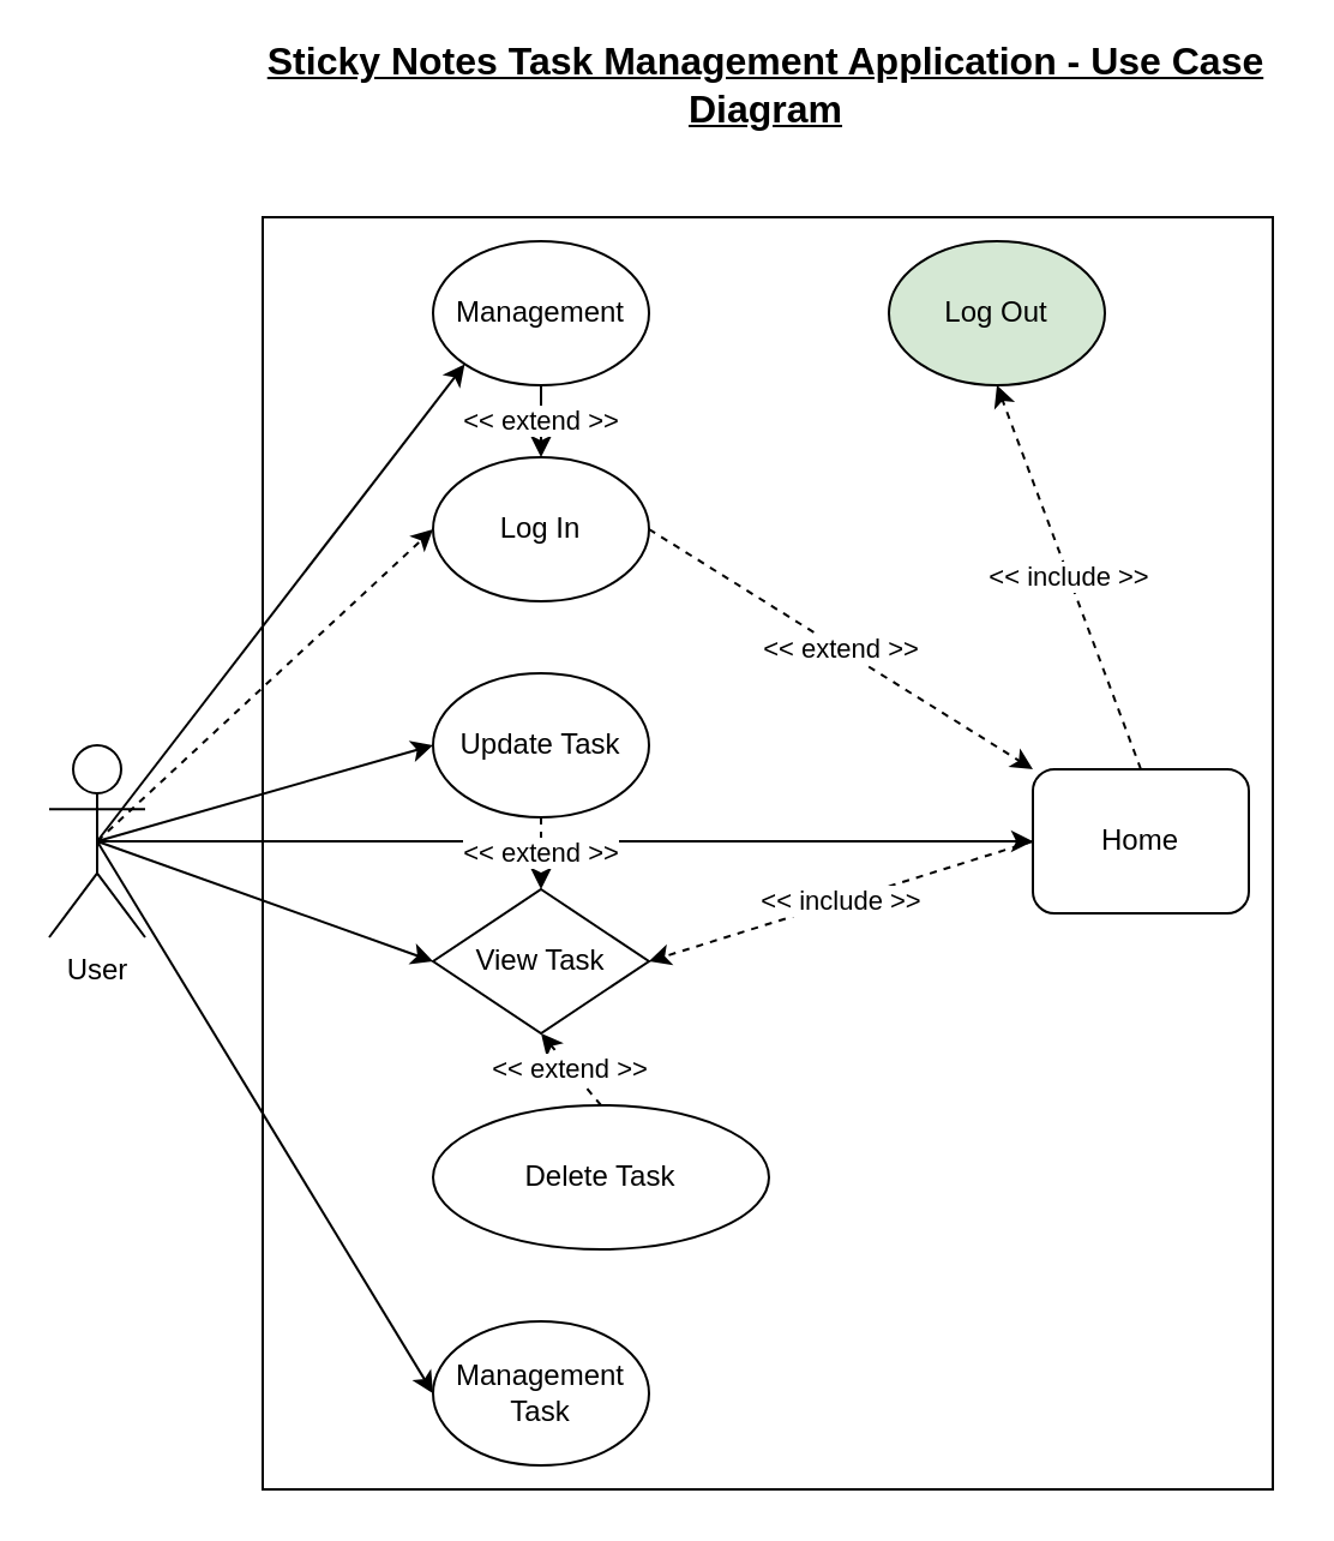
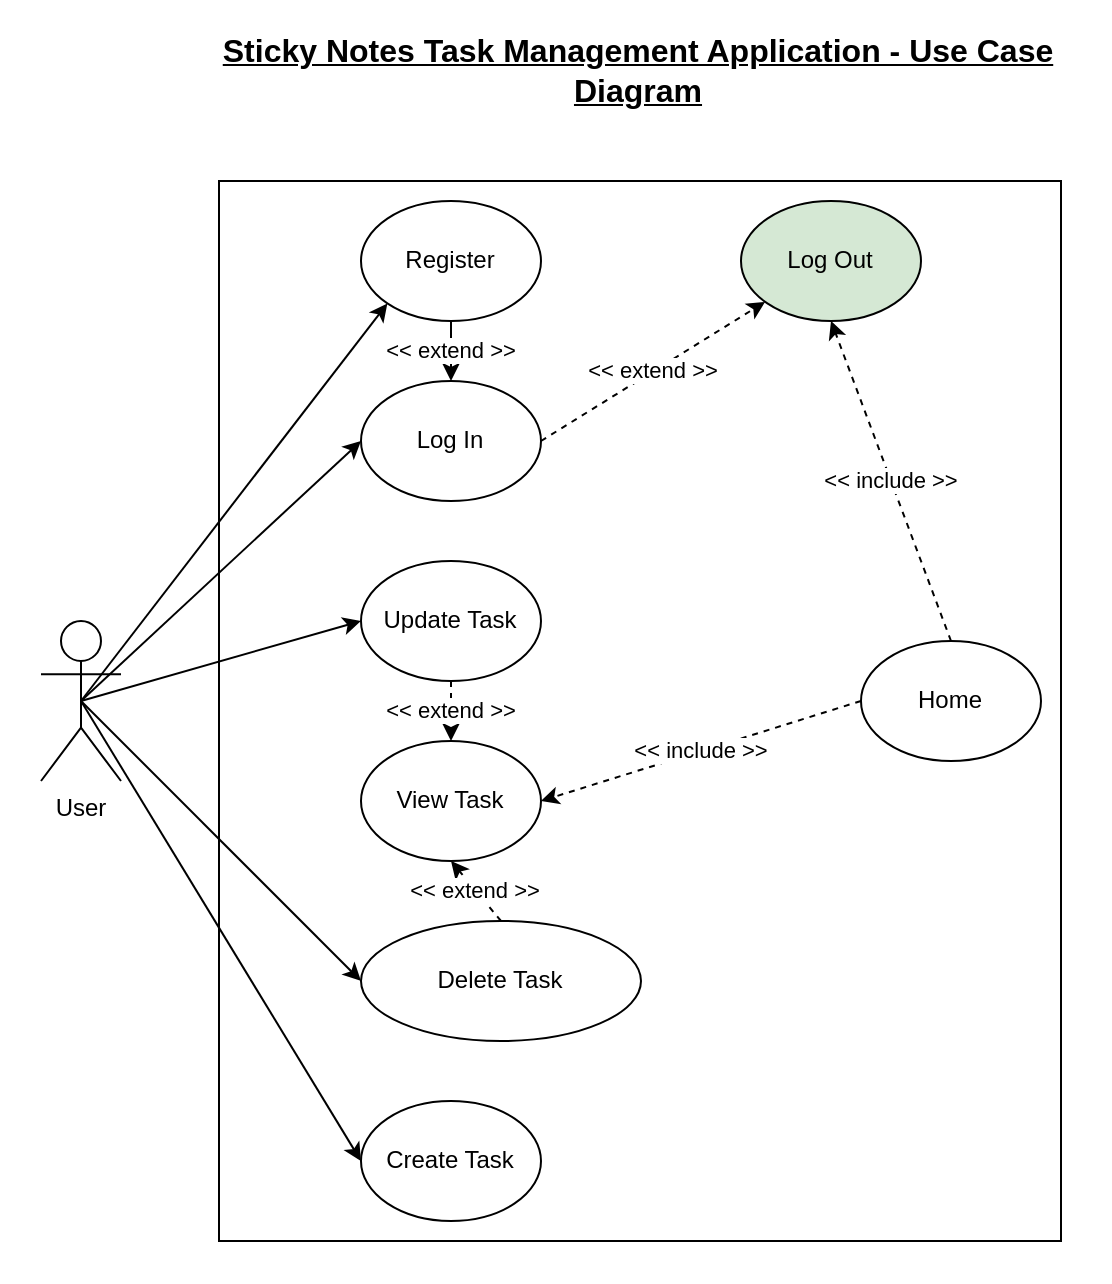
  <mxCell id="0" />
  <mxCell id="1" parent="0" />
  <mxCell id="2" value="" style="rounded=0;whiteSpace=wrap;html=1;fillColor=none;" parent="1" vertex="1"><mxGeometry x="109" y="90" width="421" height="530" as="geometry" /></mxCell>
- <mxCell id="3" value="Management Task" style="ellipse;whiteSpace=wrap;html=1;" parent="1" vertex="1"><mxGeometry x="180" y="550" width="90" height="60" as="geometry" /></mxCell>
+ <mxCell id="3" value="Create Task" style="ellipse;whiteSpace=wrap;html=1;" parent="1" vertex="1"><mxGeometry x="180" y="550" width="90" height="60" as="geometry" /></mxCell>
  <mxCell id="4" value="&amp;lt;&amp;lt; extend &amp;gt;&amp;gt;" style="edgeStyle=none;rounded=0;orthogonalLoop=1;jettySize=auto;html=1;exitX=0.5;exitY=0;exitDx=0;exitDy=0;entryX=0.5;entryY=1;entryDx=0;entryDy=0;dashed=1;" parent="1" source="5" target="6" edge="1"><mxGeometry relative="1" as="geometry" /></mxCell>
  <mxCell id="5" value="Delete Task" style="ellipse;whiteSpace=wrap;html=1;" parent="1" vertex="1"><mxGeometry x="180" y="460" width="140" height="60" as="geometry" /></mxCell>
- <mxCell id="6" value="View Task" style="rhombus;whiteSpace=wrap;html=1;" parent="1" vertex="1"><mxGeometry x="180" y="370" width="90" height="60" as="geometry" /></mxCell>
- <mxCell id="7" style="rounded=0;orthogonalLoop=1;jettySize=auto;html=1;exitX=0.5;exitY=0.5;exitDx=0;exitDy=0;exitPerimeter=0;entryX=0;entryY=0.5;entryDx=0;entryDy=0;dashed=1;" parent="1" source="8" target="11" edge="1"><mxGeometry relative="1" as="geometry" /></mxCell>
+ <mxCell id="6" value="View Task" style="ellipse;whiteSpace=wrap;html=1;" parent="1" vertex="1"><mxGeometry x="180" y="370" width="90" height="60" as="geometry" /></mxCell>
+ <mxCell id="7" style="rounded=0;orthogonalLoop=1;jettySize=auto;html=1;exitX=0.5;exitY=0.5;exitDx=0;exitDy=0;exitPerimeter=0;entryX=0;entryY=0.5;entryDx=0;entryDy=0;" parent="1" source="8" target="11" edge="1"><mxGeometry relative="1" as="geometry" /></mxCell>
  <mxCell id="8" value="User" style="shape=umlActor;verticalLabelPosition=bottom;verticalAlign=top;html=1;outlineConnect=0;" parent="1" vertex="1"><mxGeometry x="20" y="310" width="40" height="80" as="geometry" /></mxCell>
  <mxCell id="9" style="edgeStyle=orthogonalEdgeStyle;rounded=0;orthogonalLoop=1;jettySize=auto;html=1;exitX=0.5;exitY=1;exitDx=0;exitDy=0;" parent="1" source="2" target="2" edge="1"><mxGeometry relative="1" as="geometry" /></mxCell>
- <mxCell id="10" value="&amp;lt;&amp;lt; extend &amp;gt;&amp;gt;" style="edgeStyle=none;rounded=0;orthogonalLoop=1;jettySize=auto;html=1;exitX=1;exitY=0.5;exitDx=0;exitDy=0;entryX=0;entryY=0;entryDx=0;entryDy=0;dashed=1;" parent="1" source="11" target="12" edge="1"><mxGeometry relative="1" as="geometry" /></mxCell>
+ <mxCell id="10" value="&amp;lt;&amp;lt; extend &amp;gt;&amp;gt;" style="edgeStyle=none;rounded=0;orthogonalLoop=1;jettySize=auto;html=1;exitX=1;exitY=0.5;exitDx=0;exitDy=0;dashed=1;" parent="1" source="11" target="16" edge="1"><mxGeometry relative="1" as="geometry" /></mxCell>
  <mxCell id="11" value="Log In" style="ellipse;whiteSpace=wrap;html=1;" parent="1" vertex="1"><mxGeometry x="180" y="190" width="90" height="60" as="geometry" /></mxCell>
- <mxCell id="12" value="Home" style="whiteSpace=wrap;html=1;rounded=1;" parent="1" vertex="1"><mxGeometry x="430" y="320" width="90" height="60" as="geometry" /></mxCell>
+ <mxCell id="12" value="Home" style="ellipse;whiteSpace=wrap;html=1;" parent="1" vertex="1"><mxGeometry x="430" y="320" width="90" height="60" as="geometry" /></mxCell>
  <mxCell id="13" value="Sticky Notes Task Management Application - Use Case Diagram" style="text;html=1;align=center;verticalAlign=middle;whiteSpace=wrap;rounded=0;fontSize=16;fontStyle=5" parent="1" vertex="1"><mxGeometry x="104" y="20" width="430" height="30" as="geometry" /></mxCell>
  <mxCell id="14" value="&amp;lt;&amp;lt; include &amp;gt;&amp;gt;" style="edgeStyle=none;rounded=0;orthogonalLoop=1;jettySize=auto;html=1;exitX=0;exitY=0.5;exitDx=0;exitDy=0;entryX=1;entryY=0.5;entryDx=0;entryDy=0;dashed=1;" parent="1" source="12" target="6" edge="1"><mxGeometry relative="1" as="geometry"><mxPoint x="388" y="331" as="sourcePoint" /><mxPoint x="337" y="399" as="targetPoint" /></mxGeometry></mxCell>
- <mxCell id="15" value="Management" style="ellipse;whiteSpace=wrap;html=1;" vertex="1" parent="1"><mxGeometry x="180" y="100" width="90" height="60" as="geometry" /></mxCell>
+ <mxCell id="15" value="Register" style="ellipse;whiteSpace=wrap;html=1;" vertex="1" parent="1"><mxGeometry x="180" y="100" width="90" height="60" as="geometry" /></mxCell>
  <mxCell id="16" value="Log Out" style="ellipse;whiteSpace=wrap;html=1;fillColor=#d5e8d4;" vertex="1" parent="1"><mxGeometry x="370" y="100" width="90" height="60" as="geometry" /></mxCell>
  <mxCell id="17" style="rounded=0;orthogonalLoop=1;jettySize=auto;html=1;exitX=0.5;exitY=0.5;exitDx=0;exitDy=0;exitPerimeter=0;entryX=0;entryY=0.5;entryDx=0;entryDy=0;" edge="1" parent="1" source="8" target="3"><mxGeometry relative="1" as="geometry"><mxPoint x="90" y="300" as="sourcePoint" /><mxPoint x="180" y="310" as="targetPoint" /></mxGeometry></mxCell>
- <mxCell id="18" style="rounded=0;orthogonalLoop=1;jettySize=auto;html=1;entryX=0;entryY=0.5;entryDx=0;entryDy=0;exitX=0.5;exitY=0.5;exitDx=0;exitDy=0;exitPerimeter=0;" edge="1" parent="1" source="8" target="6"><mxGeometry relative="1" as="geometry"><mxPoint x="70" y="290" as="sourcePoint" /><mxPoint x="180" y="320" as="targetPoint" /></mxGeometry></mxCell>
- <mxCell id="19" style="rounded=0;orthogonalLoop=1;jettySize=auto;html=1;exitX=0.5;exitY=0.5;exitDx=0;exitDy=0;exitPerimeter=0;" edge="1" parent="1" source="8" target="12"><mxGeometry relative="1" as="geometry"><mxPoint x="70" y="290" as="sourcePoint" /><mxPoint x="190" y="330" as="targetPoint" /></mxGeometry></mxCell>
+ <mxCell id="19" style="rounded=0;orthogonalLoop=1;jettySize=auto;html=1;entryX=0;entryY=0.5;entryDx=0;entryDy=0;exitX=0.5;exitY=0.5;exitDx=0;exitDy=0;exitPerimeter=0;" edge="1" parent="1" source="8" target="5"><mxGeometry relative="1" as="geometry"><mxPoint x="70" y="290" as="sourcePoint" /><mxPoint x="190" y="330" as="targetPoint" /></mxGeometry></mxCell>
  <mxCell id="20" style="rounded=0;orthogonalLoop=1;jettySize=auto;html=1;entryX=0;entryY=0.5;entryDx=0;entryDy=0;exitX=0.5;exitY=0.5;exitDx=0;exitDy=0;exitPerimeter=0;" edge="1" parent="1" source="8" target="23"><mxGeometry relative="1" as="geometry"><mxPoint x="70" y="290" as="sourcePoint" /><mxPoint x="250" y="270" as="targetPoint" /></mxGeometry></mxCell>
  <mxCell id="21" style="rounded=0;orthogonalLoop=1;jettySize=auto;html=1;exitX=0.5;exitY=0.5;exitDx=0;exitDy=0;exitPerimeter=0;entryX=0;entryY=1;entryDx=0;entryDy=0;" edge="1" parent="1" source="8" target="15"><mxGeometry relative="1" as="geometry"><mxPoint x="90" y="260" as="sourcePoint" /><mxPoint x="180" y="270" as="targetPoint" /></mxGeometry></mxCell>
  <mxCell id="22" value="&amp;lt;&amp;lt; extend &amp;gt;&amp;gt;" style="edgeStyle=none;rounded=0;orthogonalLoop=1;jettySize=auto;html=1;exitX=0.5;exitY=1;exitDx=0;exitDy=0;entryX=0.5;entryY=0;entryDx=0;entryDy=0;dashed=0;" edge="1" parent="1" source="15" target="11"><mxGeometry relative="1" as="geometry"><mxPoint x="280" y="240" as="sourcePoint" /><mxPoint x="375" y="310" as="targetPoint" /></mxGeometry></mxCell>
  <mxCell id="23" value="Update Task" style="ellipse;whiteSpace=wrap;html=1;" vertex="1" parent="1"><mxGeometry x="180" y="280" width="90" height="60" as="geometry" /></mxCell>
  <mxCell id="24" value="&amp;lt;&amp;lt; extend &amp;gt;&amp;gt;" style="edgeStyle=none;rounded=0;orthogonalLoop=1;jettySize=auto;html=1;exitX=0.5;exitY=1;exitDx=0;exitDy=0;entryX=0.5;entryY=0;entryDx=0;entryDy=0;dashed=1;" edge="1" parent="1" source="23" target="6"><mxGeometry relative="1" as="geometry"><mxPoint x="235" y="470" as="sourcePoint" /><mxPoint x="235" y="440" as="targetPoint" /></mxGeometry></mxCell>
  <mxCell id="25" value="&amp;lt;&amp;lt; include &amp;gt;&amp;gt;" style="edgeStyle=none;rounded=0;orthogonalLoop=1;jettySize=auto;html=1;exitX=0.5;exitY=0;exitDx=0;exitDy=0;entryX=0.5;entryY=1;entryDx=0;entryDy=0;dashed=1;" edge="1" parent="1" source="12" target="16"><mxGeometry relative="1" as="geometry"><mxPoint x="440" y="360" as="sourcePoint" /><mxPoint x="280" y="410" as="targetPoint" /></mxGeometry></mxCell>
